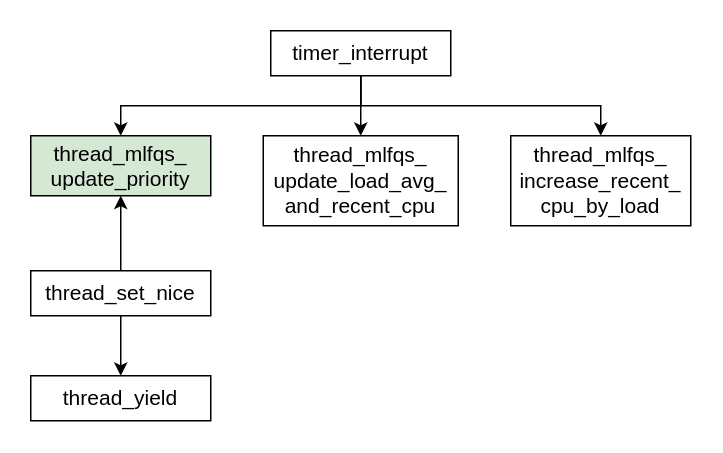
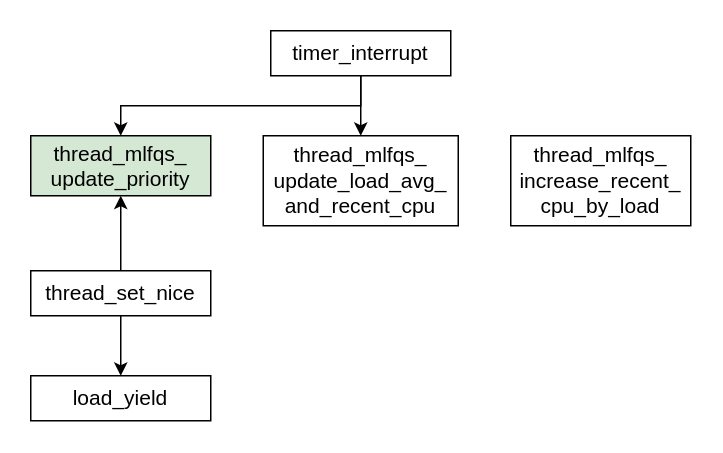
  <mxCell id="0" />
  <mxCell id="1" parent="0" />
  <mxCell id="2" style="edgeStyle=orthogonalEdgeStyle;rounded=0;orthogonalLoop=1;jettySize=auto;html=1;exitX=0.5;exitY=1;exitDx=0;exitDy=0;entryX=0.5;entryY=0;entryDx=0;entryDy=0;" edge="1" parent="1" source="5" target="12"><mxGeometry relative="1" as="geometry" /></mxCell>
  <mxCell id="3" style="edgeStyle=orthogonalEdgeStyle;rounded=0;orthogonalLoop=1;jettySize=auto;html=1;exitX=0.5;exitY=1;exitDx=0;exitDy=0;entryX=0.5;entryY=0;entryDx=0;entryDy=0;" edge="1" parent="1" source="5" target="6"><mxGeometry relative="1" as="geometry" /></mxCell>
- <mxCell id="4" style="edgeStyle=orthogonalEdgeStyle;rounded=0;orthogonalLoop=1;jettySize=auto;html=1;exitX=0.5;exitY=1;exitDx=0;exitDy=0;entryX=0.5;entryY=0;entryDx=0;entryDy=0;" edge="1" parent="1" source="5" target="7"><mxGeometry relative="1" as="geometry" /></mxCell>
  <mxCell id="5" value="&lt;font style=&quot;font-size: 14px&quot;&gt;timer_interrupt&lt;/font&gt;" style="rounded=0;whiteSpace=wrap;html=1;" vertex="1" parent="1"><mxGeometry x="180" y="20" width="120" height="30" as="geometry" /></mxCell>
  <mxCell id="6" value="&lt;span style=&quot;font-size: 14px&quot;&gt;thread_mlfqs_&lt;/span&gt;&lt;br style=&quot;font-size: 14px&quot;&gt;&lt;span style=&quot;font-size: 14px&quot;&gt;update_load_avg_&lt;br&gt;and_recent_cpu&lt;/span&gt;" style="rounded=0;whiteSpace=wrap;html=1;" vertex="1" parent="1"><mxGeometry x="175" y="90" width="130" height="60" as="geometry" /></mxCell>
  <mxCell id="7" value="&lt;span style=&quot;font-size: 14px&quot;&gt;thread_mlfqs_&lt;/span&gt;&lt;br style=&quot;font-size: 14px&quot;&gt;&lt;span style=&quot;font-size: 14px&quot;&gt;increase_recent_&lt;br&gt;cpu_by_load&lt;/span&gt;" style="rounded=0;whiteSpace=wrap;html=1;" vertex="1" parent="1"><mxGeometry x="340" y="90" width="120" height="60" as="geometry" /></mxCell>
  <mxCell id="8" style="edgeStyle=orthogonalEdgeStyle;rounded=0;orthogonalLoop=1;jettySize=auto;html=1;exitX=0.5;exitY=1;exitDx=0;exitDy=0;entryX=0.5;entryY=0;entryDx=0;entryDy=0;" edge="1" parent="1" source="10" target="11"><mxGeometry relative="1" as="geometry" /></mxCell>
  <mxCell id="9" style="edgeStyle=orthogonalEdgeStyle;rounded=0;orthogonalLoop=1;jettySize=auto;html=1;exitX=0.5;exitY=0;exitDx=0;exitDy=0;entryX=0.5;entryY=1;entryDx=0;entryDy=0;" edge="1" parent="1" source="10" target="12"><mxGeometry relative="1" as="geometry" /></mxCell>
  <mxCell id="10" value="&lt;font style=&quot;font-size: 14px&quot;&gt;thread_set_nice&lt;/font&gt;" style="rounded=0;whiteSpace=wrap;html=1;" vertex="1" parent="1"><mxGeometry x="20" y="180" width="120" height="30" as="geometry" /></mxCell>
- <mxCell id="11" value="&lt;font style=&quot;font-size: 14px&quot;&gt;thread_yield&lt;/font&gt;" style="rounded=0;whiteSpace=wrap;html=1;" vertex="1" parent="1"><mxGeometry x="20" y="250" width="120" height="30" as="geometry" /></mxCell>
+ <mxCell id="11" value="&lt;font style=&quot;font-size: 14px&quot;&gt;load_yield&lt;/font&gt;" style="rounded=0;whiteSpace=wrap;html=1;" vertex="1" parent="1"><mxGeometry x="20" y="250" width="120" height="30" as="geometry" /></mxCell>
  <mxCell id="12" value="&lt;font style=&quot;font-size: 14px&quot;&gt;thread_mlfqs_&lt;br&gt;update_priority&lt;/font&gt;" style="rounded=0;whiteSpace=wrap;html=1;fillColor=#d5e8d4;" vertex="1" parent="1"><mxGeometry x="20" y="90" width="120" height="40" as="geometry" /></mxCell>
